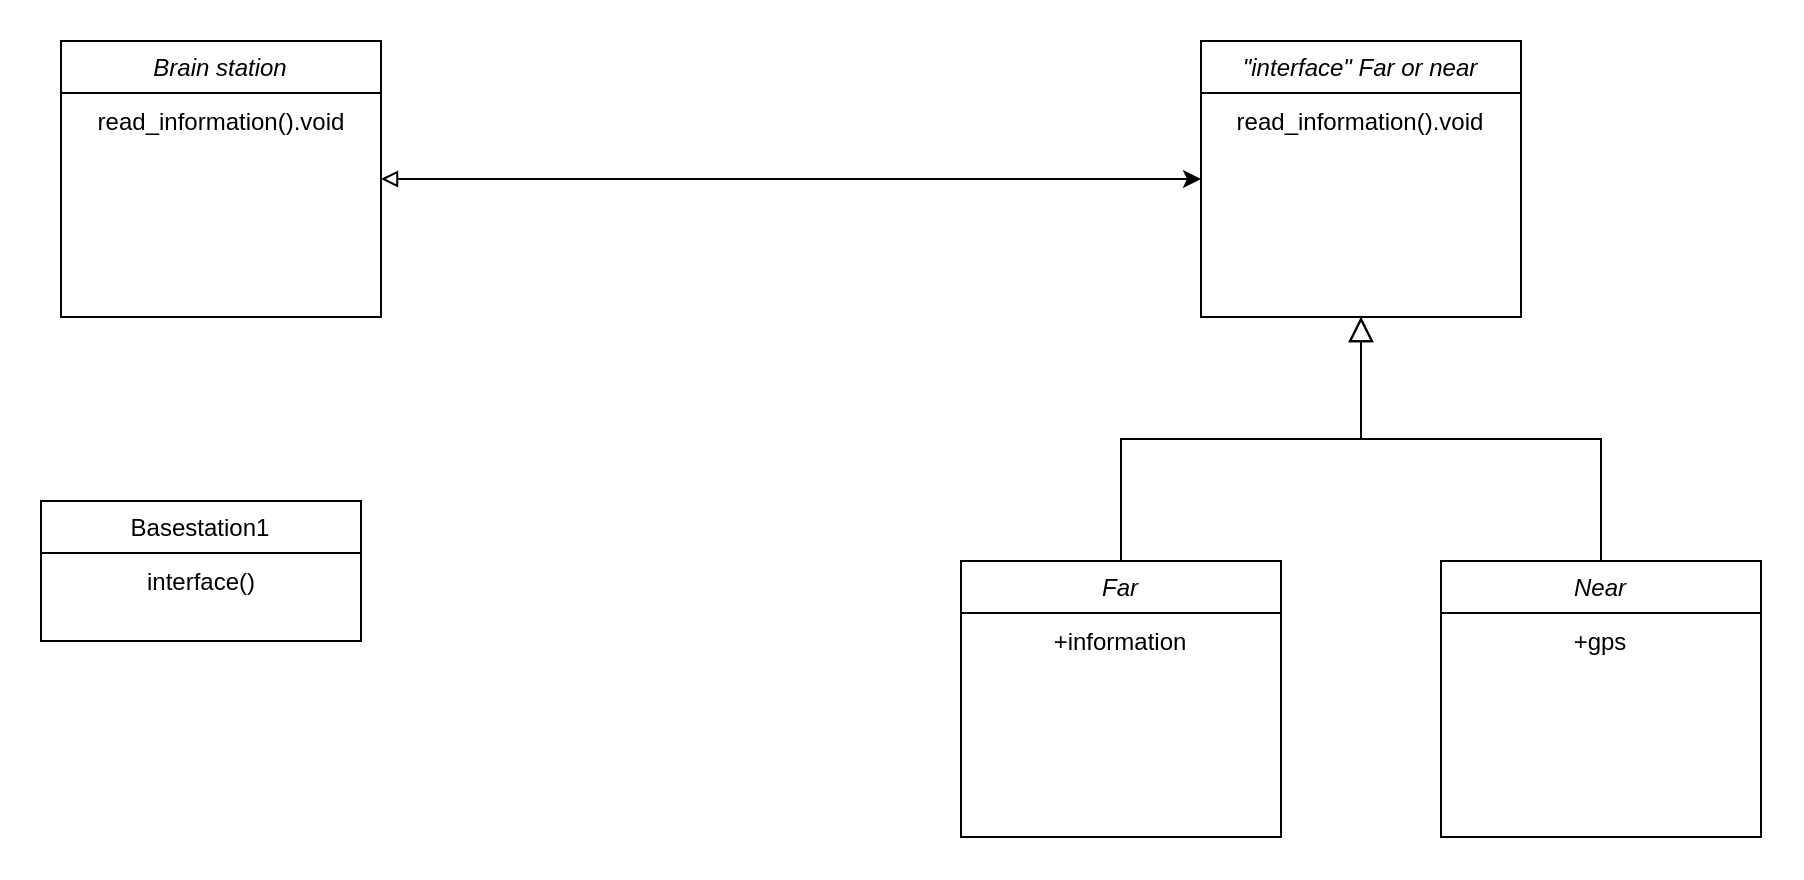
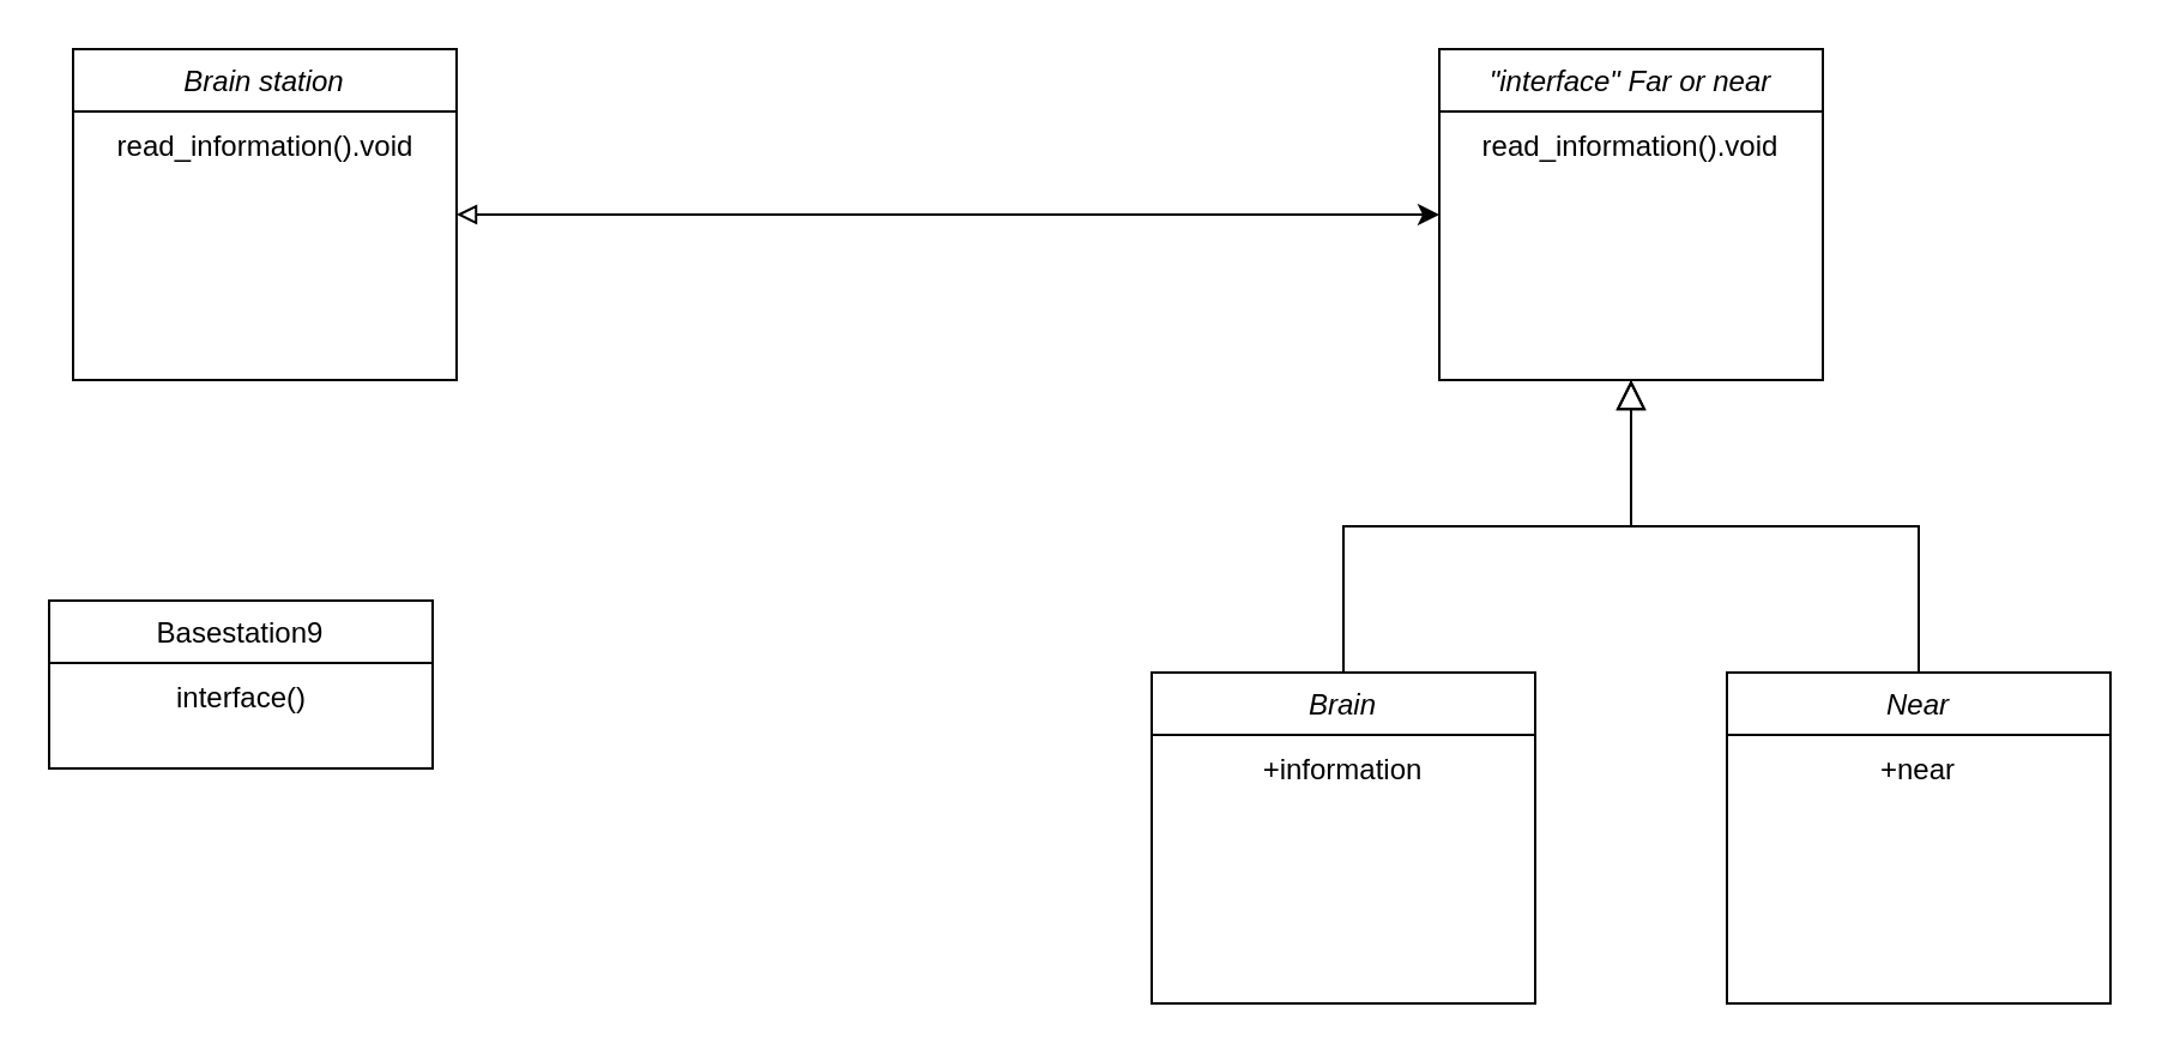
  <mxCell id="0" />
  <mxCell id="1" parent="0" />
  <mxCell id="2" style="edgeStyle=orthogonalEdgeStyle;rounded=0;orthogonalLoop=1;jettySize=auto;html=1;exitX=1;exitY=0.5;exitDx=0;exitDy=0;entryX=0;entryY=0.5;entryDx=0;entryDy=0;startArrow=block;startFill=0;" parent="1" source="3" target="7" edge="1"><mxGeometry relative="1" as="geometry" /></mxCell>
  <mxCell id="3" value="Brain station" style="swimlane;fontStyle=2;align=center;verticalAlign=top;childLayout=stackLayout;horizontal=1;startSize=26;horizontalStack=0;resizeParent=1;resizeLast=0;collapsible=1;marginBottom=0;rounded=0;shadow=0;strokeWidth=1;" parent="1" vertex="1"><mxGeometry x="30" y="20" width="160" height="138" as="geometry"><mxRectangle x="230" y="140" width="160" height="26" as="alternateBounds" /></mxGeometry></mxCell>
  <mxCell id="4" value="read_information().void" style="text;html=1;align=center;verticalAlign=middle;resizable=0;points=[];autosize=1;strokeColor=none;fillColor=none;" parent="3" vertex="1"><mxGeometry y="26" width="160" height="30" as="geometry" /></mxCell>
- <mxCell id="5" value="Basestation1" style="swimlane;fontStyle=0;align=center;verticalAlign=top;childLayout=stackLayout;horizontal=1;startSize=26;horizontalStack=0;resizeParent=1;resizeLast=0;collapsible=1;marginBottom=0;rounded=0;shadow=0;strokeWidth=1;" parent="1" vertex="1"><mxGeometry x="20" y="250" width="160" height="70" as="geometry"><mxRectangle x="340" y="380" width="170" height="26" as="alternateBounds" /></mxGeometry></mxCell>
+ <mxCell id="5" value="Basestation9" style="swimlane;fontStyle=0;align=center;verticalAlign=top;childLayout=stackLayout;horizontal=1;startSize=26;horizontalStack=0;resizeParent=1;resizeLast=0;collapsible=1;marginBottom=0;rounded=0;shadow=0;strokeWidth=1;" parent="1" vertex="1"><mxGeometry x="20" y="250" width="160" height="70" as="geometry"><mxRectangle x="340" y="380" width="170" height="26" as="alternateBounds" /></mxGeometry></mxCell>
  <mxCell id="6" value="interface()" style="text;html=1;align=center;verticalAlign=middle;resizable=0;points=[];autosize=1;strokeColor=none;fillColor=none;" parent="5" vertex="1"><mxGeometry y="26" width="160" height="30" as="geometry" /></mxCell>
  <mxCell id="7" value="&quot;interface&quot; Far or near" style="swimlane;fontStyle=2;align=center;verticalAlign=top;childLayout=stackLayout;horizontal=1;startSize=26;horizontalStack=0;resizeParent=1;resizeLast=0;collapsible=1;marginBottom=0;rounded=0;shadow=0;strokeWidth=1;" parent="1" vertex="1"><mxGeometry x="600" y="20" width="160" height="138" as="geometry"><mxRectangle x="230" y="140" width="160" height="26" as="alternateBounds" /></mxGeometry></mxCell>
  <mxCell id="8" value="read_information().void" style="text;html=1;strokeColor=none;fillColor=none;align=center;verticalAlign=middle;whiteSpace=wrap;rounded=0;" vertex="1" parent="7"><mxGeometry y="26" width="160" height="30" as="geometry" /></mxCell>
  <mxCell id="9" style="edgeStyle=orthogonalEdgeStyle;rounded=0;orthogonalLoop=1;jettySize=auto;html=1;exitX=0.5;exitY=0;exitDx=0;exitDy=0;entryX=0.5;entryY=1;entryDx=0;entryDy=0;endArrow=block;endFill=0;endSize=10;" parent="1" source="10" target="7" edge="1"><mxGeometry relative="1" as="geometry" /></mxCell>
- <mxCell id="10" value="Far" style="swimlane;fontStyle=2;align=center;verticalAlign=top;childLayout=stackLayout;horizontal=1;startSize=26;horizontalStack=0;resizeParent=1;resizeLast=0;collapsible=1;marginBottom=0;rounded=0;shadow=0;strokeWidth=1;" parent="1" vertex="1"><mxGeometry x="480" y="280" width="160" height="138" as="geometry"><mxRectangle x="230" y="140" width="160" height="26" as="alternateBounds" /></mxGeometry></mxCell>
+ <mxCell id="10" value="Brain" style="swimlane;fontStyle=2;align=center;verticalAlign=top;childLayout=stackLayout;horizontal=1;startSize=26;horizontalStack=0;resizeParent=1;resizeLast=0;collapsible=1;marginBottom=0;rounded=0;shadow=0;strokeWidth=1;" parent="1" vertex="1"><mxGeometry x="480" y="280" width="160" height="138" as="geometry"><mxRectangle x="230" y="140" width="160" height="26" as="alternateBounds" /></mxGeometry></mxCell>
  <mxCell id="11" value="+information" style="text;html=1;strokeColor=none;fillColor=none;align=center;verticalAlign=middle;whiteSpace=wrap;rounded=0;" parent="10" vertex="1"><mxGeometry y="26" width="160" height="30" as="geometry" /></mxCell>
  <mxCell id="12" style="edgeStyle=orthogonalEdgeStyle;rounded=0;orthogonalLoop=1;jettySize=auto;html=1;exitX=0.5;exitY=0;exitDx=0;exitDy=0;entryX=0.5;entryY=1;entryDx=0;entryDy=0;endArrow=block;endFill=0;endSize=10;" parent="1" source="13" target="7" edge="1"><mxGeometry relative="1" as="geometry" /></mxCell>
  <mxCell id="13" value="Near" style="swimlane;fontStyle=2;align=center;verticalAlign=top;childLayout=stackLayout;horizontal=1;startSize=26;horizontalStack=0;resizeParent=1;resizeLast=0;collapsible=1;marginBottom=0;rounded=0;shadow=0;strokeWidth=1;" parent="1" vertex="1"><mxGeometry x="720" y="280" width="160" height="138" as="geometry"><mxRectangle x="230" y="140" width="160" height="26" as="alternateBounds" /></mxGeometry></mxCell>
- <mxCell id="14" value="+gps" style="text;html=1;strokeColor=none;fillColor=none;align=center;verticalAlign=middle;whiteSpace=wrap;rounded=0;" parent="13" vertex="1"><mxGeometry y="26" width="160" height="30" as="geometry" /></mxCell>
+ <mxCell id="14" value="+near" style="text;html=1;strokeColor=none;fillColor=none;align=center;verticalAlign=middle;whiteSpace=wrap;rounded=0;" parent="13" vertex="1"><mxGeometry y="26" width="160" height="30" as="geometry" /></mxCell>
